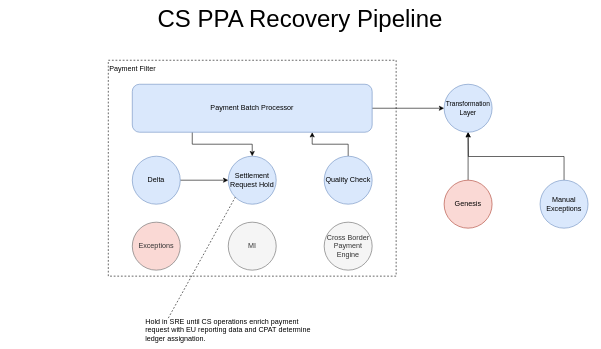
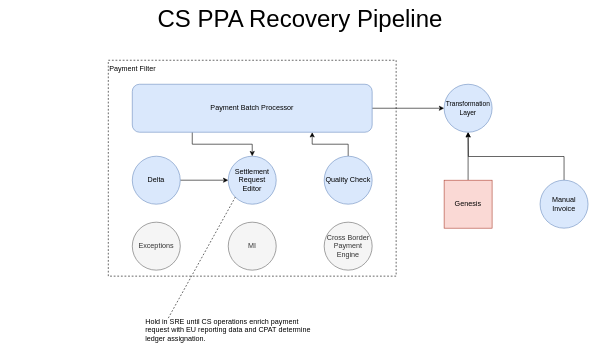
  <mxCell id="0" />
  <mxCell id="1" parent="0" />
  <mxCell id="2" value="Payment Filter" style="rounded=0;whiteSpace=wrap;html=1;verticalAlign=top;align=left;dashed=1;" vertex="1" parent="1"><mxGeometry x="180" y="100" width="480" height="360" as="geometry" /></mxCell>
  <mxCell id="3" value="" style="edgeStyle=orthogonalEdgeStyle;rounded=0;orthogonalLoop=1;jettySize=auto;html=1;fontSize=11;" edge="1" parent="1" source="4" target="5"><mxGeometry relative="1" as="geometry" /></mxCell>
  <mxCell id="4" value="Delta" style="ellipse;whiteSpace=wrap;html=1;aspect=fixed;fillColor=#dae8fc;strokeColor=#6c8ebf;" vertex="1" parent="1"><mxGeometry x="220" y="260" width="80" height="80" as="geometry" /></mxCell>
- <mxCell id="5" value="Settlement Request Hold" style="ellipse;whiteSpace=wrap;html=1;aspect=fixed;fillColor=#dae8fc;strokeColor=#6c8ebf;" vertex="1" parent="1"><mxGeometry x="380" y="260" width="80" height="80" as="geometry" /></mxCell>
+ <mxCell id="5" value="Settlement Request Editor" style="ellipse;whiteSpace=wrap;html=1;aspect=fixed;fillColor=#dae8fc;strokeColor=#6c8ebf;" vertex="1" parent="1"><mxGeometry x="380" y="260" width="80" height="80" as="geometry" /></mxCell>
  <mxCell id="6" value="" style="edgeStyle=orthogonalEdgeStyle;rounded=0;orthogonalLoop=1;jettySize=auto;html=1;fontSize=11;entryX=0.75;entryY=1;entryDx=0;entryDy=0;" edge="1" parent="1" source="7" target="10"><mxGeometry relative="1" as="geometry" /></mxCell>
  <mxCell id="7" value="Quality Check" style="ellipse;whiteSpace=wrap;html=1;aspect=fixed;fillColor=#dae8fc;strokeColor=#6c8ebf;" vertex="1" parent="1"><mxGeometry x="540" y="260" width="80" height="80" as="geometry" /></mxCell>
  <mxCell id="8" style="edgeStyle=orthogonalEdgeStyle;rounded=0;orthogonalLoop=1;jettySize=auto;html=1;exitX=0.25;exitY=1;exitDx=0;exitDy=0;fontSize=11;" edge="1" parent="1" source="10" target="5"><mxGeometry relative="1" as="geometry" /></mxCell>
  <mxCell id="9" style="edgeStyle=orthogonalEdgeStyle;rounded=0;orthogonalLoop=1;jettySize=auto;html=1;exitX=1;exitY=0.5;exitDx=0;exitDy=0;entryX=0;entryY=0.5;entryDx=0;entryDy=0;fontSize=11;" edge="1" parent="1" source="10" target="14"><mxGeometry relative="1" as="geometry" /></mxCell>
  <mxCell id="10" value="Payment Batch Processor" style="rounded=1;whiteSpace=wrap;html=1;fillColor=#dae8fc;strokeColor=#6c8ebf;" vertex="1" parent="1"><mxGeometry x="220" y="140" width="400" height="80" as="geometry" /></mxCell>
- <mxCell id="11" value="Exceptions" style="ellipse;whiteSpace=wrap;html=1;aspect=fixed;fillColor=#fad9d5;strokeColor=#666666;fontColor=#333333;" vertex="1" parent="1"><mxGeometry x="220" y="370" width="80" height="80" as="geometry" /></mxCell>
+ <mxCell id="11" value="Exceptions" style="ellipse;whiteSpace=wrap;html=1;aspect=fixed;fillColor=#f5f5f5;strokeColor=#666666;fontColor=#333333;" vertex="1" parent="1"><mxGeometry x="220" y="370" width="80" height="80" as="geometry" /></mxCell>
  <mxCell id="12" value="MI" style="ellipse;whiteSpace=wrap;html=1;aspect=fixed;fillColor=#f5f5f5;strokeColor=#666666;fontColor=#333333;" vertex="1" parent="1"><mxGeometry x="380" y="370" width="80" height="80" as="geometry" /></mxCell>
  <mxCell id="13" value="Cross Border Payment Engine" style="ellipse;whiteSpace=wrap;html=1;aspect=fixed;fillColor=#f5f5f5;strokeColor=#666666;fontColor=#333333;" vertex="1" parent="1"><mxGeometry x="540" y="370" width="80" height="80" as="geometry" /></mxCell>
  <mxCell id="14" value="Transformation&lt;br style=&quot;font-size: 11px;&quot;&gt;Layer" style="ellipse;whiteSpace=wrap;html=1;aspect=fixed;fontSize=11;fillColor=#dae8fc;strokeColor=#6c8ebf;" vertex="1" parent="1"><mxGeometry x="740" y="140" width="80" height="80" as="geometry" /></mxCell>
  <mxCell id="15" value="" style="edgeStyle=orthogonalEdgeStyle;rounded=0;orthogonalLoop=1;jettySize=auto;html=1;fontSize=11;" edge="1" parent="1" source="16" target="14"><mxGeometry relative="1" as="geometry" /></mxCell>
- <mxCell id="16" value="Genesis" style="ellipse;whiteSpace=wrap;html=1;aspect=fixed;fillColor=#fad9d5;strokeColor=#ae4132;" vertex="1" parent="1"><mxGeometry x="740" y="300" width="80" height="80" as="geometry" /></mxCell>
+ <mxCell id="16" value="Genesis" style="whiteSpace=wrap;html=1;aspect=fixed;fillColor=#fad9d5;strokeColor=#ae4132;rounded=0;" vertex="1" parent="1"><mxGeometry x="740" y="300" width="80" height="80" as="geometry" /></mxCell>
  <mxCell id="17" style="edgeStyle=orthogonalEdgeStyle;rounded=0;orthogonalLoop=1;jettySize=auto;html=1;exitX=0.5;exitY=0;exitDx=0;exitDy=0;fontSize=11;" edge="1" parent="1" source="18"><mxGeometry relative="1" as="geometry"><mxPoint x="780" y="220" as="targetPoint" /></mxGeometry></mxCell>
- <mxCell id="18" value="Manual Exceptions" style="ellipse;whiteSpace=wrap;html=1;aspect=fixed;fillColor=#dae8fc;strokeColor=#6c8ebf;" vertex="1" parent="1"><mxGeometry x="900" y="300" width="80" height="80" as="geometry" /></mxCell>
+ <mxCell id="18" value="Manual Invoice" style="ellipse;whiteSpace=wrap;html=1;aspect=fixed;fillColor=#dae8fc;strokeColor=#6c8ebf;" vertex="1" parent="1"><mxGeometry x="900" y="300" width="80" height="80" as="geometry" /></mxCell>
  <mxCell id="19" value="CS PPA Recovery Pipeline" style="text;html=1;strokeColor=none;fillColor=none;align=center;verticalAlign=middle;whiteSpace=wrap;rounded=0;dashed=1;fontSize=40;" vertex="1" parent="1"><mxGeometry x="20" y="20" width="960" height="20" as="geometry" /></mxCell>
  <mxCell id="20" value="" style="endArrow=none;dashed=1;html=1;fontSize=40;entryX=0;entryY=1;entryDx=0;entryDy=0;" edge="1" parent="1" target="5"><mxGeometry width="50" height="50" relative="1" as="geometry"><mxPoint x="280" y="530" as="sourcePoint" /><mxPoint x="310" y="520" as="targetPoint" /></mxGeometry></mxCell>
  <mxCell id="21" value="Hold in SRE until CS operations enrich payment request with EU reporting data and CPAT determine ledger assignation." style="text;html=1;strokeColor=none;fillColor=none;align=left;verticalAlign=middle;whiteSpace=wrap;rounded=0;dashed=1;fontSize=12;" vertex="1" parent="1"><mxGeometry x="240" y="540" width="280" height="20" as="geometry" /></mxCell>
